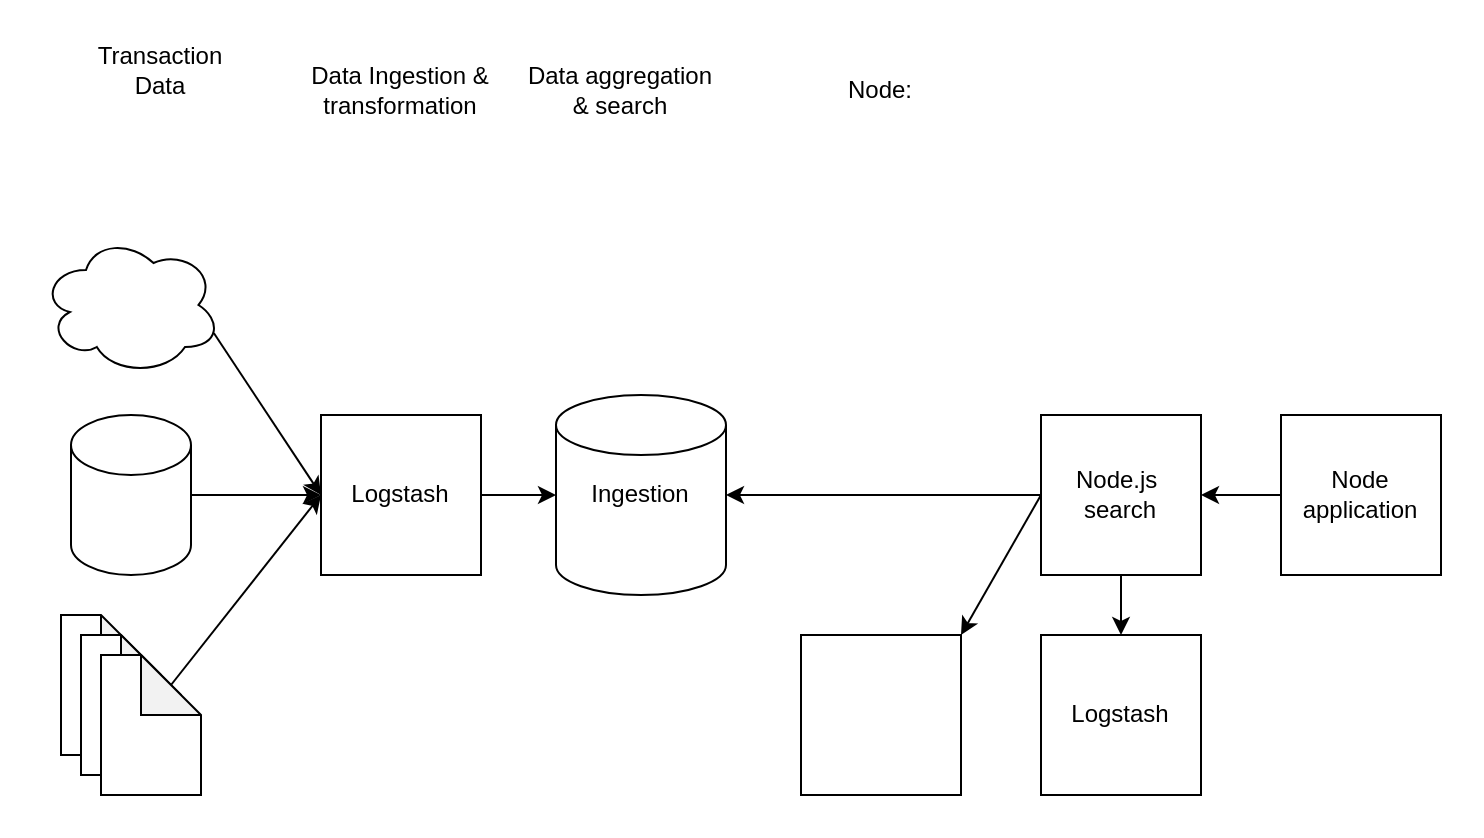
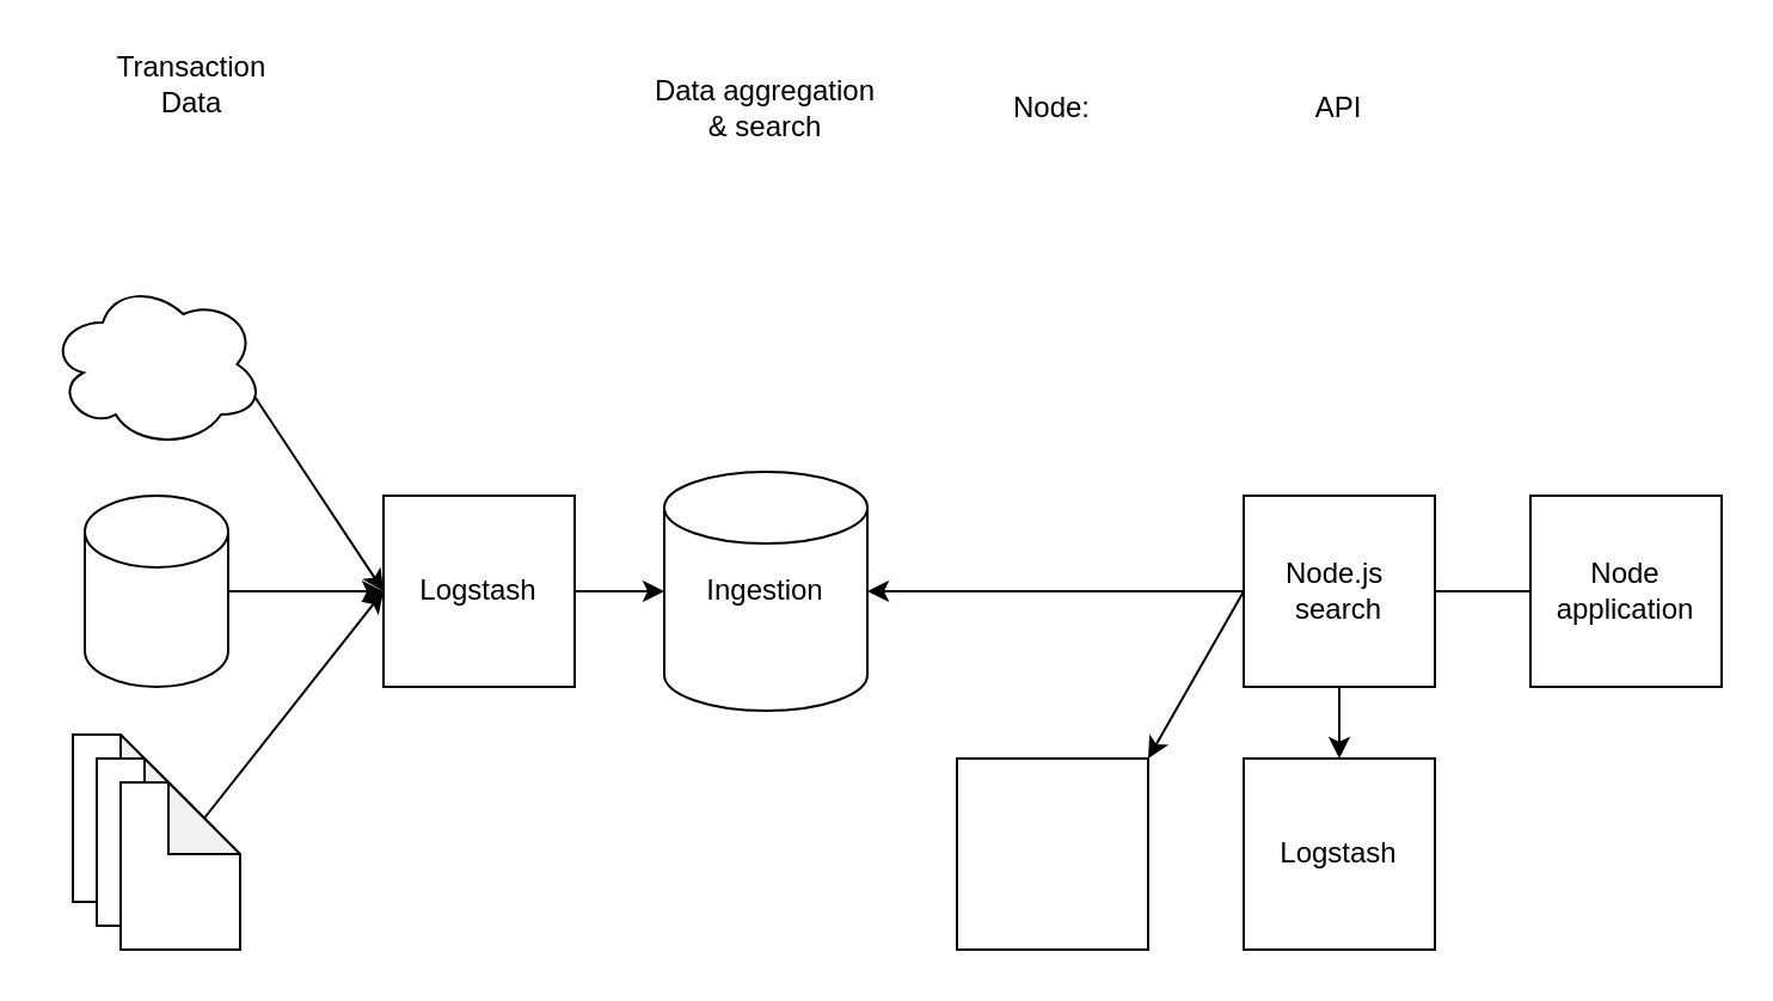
  <mxCell id="0" />
  <mxCell id="1" parent="0" />
  <mxCell id="2" value="" style="shape=cylinder3;whiteSpace=wrap;html=1;boundedLbl=1;backgroundOutline=1;size=15;" vertex="1" parent="1"><mxGeometry x="277.5" y="197" width="85" height="100" as="geometry" /></mxCell>
  <mxCell id="3" style="rounded=0;orthogonalLoop=1;jettySize=auto;html=1;exitX=0.96;exitY=0.7;exitDx=0;exitDy=0;exitPerimeter=0;entryX=0;entryY=0.5;entryDx=0;entryDy=0;" edge="1" parent="1" source="4" target="5"><mxGeometry relative="1" as="geometry" /></mxCell>
  <mxCell id="4" value="" style="ellipse;shape=cloud;whiteSpace=wrap;html=1;" vertex="1" parent="1"><mxGeometry x="20" y="117" width="90" height="70" as="geometry" /></mxCell>
  <mxCell id="5" value="" style="whiteSpace=wrap;html=1;aspect=fixed;" vertex="1" parent="1"><mxGeometry x="160" y="207" width="80" height="80" as="geometry" /></mxCell>
  <mxCell id="6" value="Logstash" style="text;html=1;strokeColor=none;fillColor=none;align=center;verticalAlign=middle;whiteSpace=wrap;rounded=0;" vertex="1" parent="1"><mxGeometry x="170" y="232" width="60" height="30" as="geometry" /></mxCell>
  <mxCell id="7" value="&lt;div&gt;Ingestion&lt;br&gt;&lt;/div&gt;" style="text;html=1;strokeColor=none;fillColor=none;align=center;verticalAlign=middle;whiteSpace=wrap;rounded=0;" vertex="1" parent="1"><mxGeometry x="290" y="232" width="60" height="30" as="geometry" /></mxCell>
  <mxCell id="8" value="&lt;div&gt;Transaction&lt;/div&gt;&lt;div&gt;Data&lt;br&gt;&lt;/div&gt;" style="text;whiteSpace=wrap;html=1;align=center;verticalAlign=middle;" vertex="1" parent="1"><mxGeometry x="30" y="20" width="100" height="30" as="geometry" /></mxCell>
- <mxCell id="9" value="Data Ingestion &amp;amp; transformation" style="text;whiteSpace=wrap;html=1;align=center;verticalAlign=middle;" vertex="1" parent="1"><mxGeometry x="150" y="30" width="100" height="30" as="geometry" /></mxCell>
  <mxCell id="10" value="" style="shape=cylinder3;whiteSpace=wrap;html=1;boundedLbl=1;backgroundOutline=1;size=15;" vertex="1" parent="1"><mxGeometry x="35" y="207" width="60" height="80" as="geometry" /></mxCell>
- <mxCell id="11" value="&lt;div&gt;Data aggregation &amp;amp; search&lt;br&gt;&lt;/div&gt;" style="text;whiteSpace=wrap;html=1;align=center;verticalAlign=middle;" vertex="1" parent="1"><mxGeometry x="260" y="30" width="100" height="30" as="geometry" /></mxCell>
+ <mxCell id="11" value="&lt;div&gt;Data aggregation &amp;amp; search&lt;br&gt;&lt;/div&gt;" style="text;whiteSpace=wrap;html=1;align=center;verticalAlign=middle;" vertex="1" parent="1"><mxGeometry x="270" y="30" width="100" height="30" as="geometry" /></mxCell>
+ <mxCell id="12" value="API" style="text;html=1;strokeColor=none;fillColor=none;align=center;verticalAlign=middle;whiteSpace=wrap;rounded=0;" vertex="1" parent="1"><mxGeometry x="510" y="30" width="100" height="30" as="geometry" /></mxCell>
  <mxCell id="13" value="" style="whiteSpace=wrap;html=1;aspect=fixed;" vertex="1" parent="1"><mxGeometry x="400" y="317" width="80" height="80" as="geometry" /></mxCell>
  <mxCell id="14" value="&lt;div&gt;Node.js&amp;nbsp;&lt;/div&gt;&lt;div&gt;search&lt;/div&gt;" style="whiteSpace=wrap;html=1;aspect=fixed;" vertex="1" parent="1"><mxGeometry x="520" y="207" width="80" height="80" as="geometry" /></mxCell>
  <mxCell id="15" value="&lt;div&gt;Node &lt;br&gt;&lt;/div&gt;&lt;div&gt;application&lt;br&gt;&lt;/div&gt;" style="whiteSpace=wrap;html=1;aspect=fixed;" vertex="1" parent="1"><mxGeometry x="640" y="207" width="80" height="80" as="geometry" /></mxCell>
  <mxCell id="16" value="" style="endArrow=classic;html=1;rounded=0;entryX=0;entryY=0.5;entryDx=0;entryDy=0;exitX=1;exitY=0.5;exitDx=0;exitDy=0;exitPerimeter=0;" edge="1" parent="1" source="10" target="5"><mxGeometry width="50" height="50" relative="1" as="geometry"><mxPoint x="100" y="247" as="sourcePoint" /><mxPoint x="145" y="212" as="targetPoint" /></mxGeometry></mxCell>
  <mxCell id="17" value="" style="shape=note;whiteSpace=wrap;html=1;backgroundOutline=1;darkOpacity=0.05;" vertex="1" parent="1"><mxGeometry x="30" y="307" width="50" height="70" as="geometry" /></mxCell>
  <mxCell id="18" value="" style="shape=note;whiteSpace=wrap;html=1;backgroundOutline=1;darkOpacity=0.05;" vertex="1" parent="1"><mxGeometry x="40" y="317" width="50" height="70" as="geometry" /></mxCell>
  <mxCell id="19" style="rounded=0;orthogonalLoop=1;jettySize=auto;html=1;exitX=0;exitY=0;exitDx=35;exitDy=15;exitPerimeter=0;entryX=0;entryY=0.5;entryDx=0;entryDy=0;" edge="1" parent="1" source="20" target="5"><mxGeometry relative="1" as="geometry" /></mxCell>
  <mxCell id="20" value="" style="shape=note;whiteSpace=wrap;html=1;backgroundOutline=1;darkOpacity=0.05;" vertex="1" parent="1"><mxGeometry x="50" y="327" width="50" height="70" as="geometry" /></mxCell>
  <mxCell id="21" value="" style="endArrow=classic;html=1;rounded=0;entryX=0;entryY=0.5;entryDx=0;entryDy=0;entryPerimeter=0;" edge="1" parent="1" target="2"><mxGeometry width="50" height="50" relative="1" as="geometry"><mxPoint x="240" y="247" as="sourcePoint" /><mxPoint x="290" y="197" as="targetPoint" /></mxGeometry></mxCell>
  <mxCell id="22" value="" style="endArrow=classic;html=1;rounded=0;entryX=1;entryY=0.5;entryDx=0;entryDy=0;entryPerimeter=0;exitX=0;exitY=0.5;exitDx=0;exitDy=0;" edge="1" parent="1" source="14" target="2"><mxGeometry width="50" height="50" relative="1" as="geometry"><mxPoint x="450" y="246.5" as="sourcePoint" /><mxPoint x="380" y="222" as="targetPoint" /></mxGeometry></mxCell>
  <mxCell id="23" value="" style="endArrow=classic;html=1;rounded=0;entryX=1;entryY=0;entryDx=0;entryDy=0;exitX=0;exitY=0.5;exitDx=0;exitDy=0;" edge="1" parent="1" source="14" target="13"><mxGeometry width="50" height="50" relative="1" as="geometry"><mxPoint x="300" y="247" as="sourcePoint" /><mxPoint x="350" y="197" as="targetPoint" /></mxGeometry></mxCell>
- <mxCell id="24" value="" style="endArrow=classic;html=1;rounded=0;exitX=0;exitY=0.5;exitDx=0;exitDy=0;entryX=1;entryY=0.5;entryDx=0;entryDy=0;" edge="1" parent="1" source="15" target="14"><mxGeometry width="50" height="50" relative="1" as="geometry"><mxPoint x="380" y="247" as="sourcePoint" /><mxPoint x="430" y="197" as="targetPoint" /></mxGeometry></mxCell>
+ <mxCell id="24" value="" style="endArrow=none;html=1;rounded=0;exitX=0;exitY=0.5;exitDx=0;exitDy=0;entryX=1;entryY=0.5;entryDx=0;entryDy=0;" edge="1" parent="1" source="15" target="14"><mxGeometry width="50" height="50" relative="1" as="geometry"><mxPoint x="380" y="247" as="sourcePoint" /><mxPoint x="430" y="197" as="targetPoint" /></mxGeometry></mxCell>
  <mxCell id="25" value="Node:" style="text;whiteSpace=wrap;html=1;align=center;verticalAlign=middle;" vertex="1" parent="1"><mxGeometry x="390" y="30" width="100" height="30" as="geometry" /></mxCell>
  <mxCell id="26" value="" style="whiteSpace=wrap;html=1;aspect=fixed;" vertex="1" parent="1"><mxGeometry x="520" y="317" width="80" height="80" as="geometry" /></mxCell>
  <mxCell id="27" value="Logstash" style="text;html=1;strokeColor=none;fillColor=none;align=center;verticalAlign=middle;whiteSpace=wrap;rounded=0;" vertex="1" parent="1"><mxGeometry x="530" y="342" width="60" height="30" as="geometry" /></mxCell>
  <mxCell id="28" value="" style="endArrow=classic;html=1;rounded=0;entryX=0.5;entryY=0;entryDx=0;entryDy=0;exitX=0.5;exitY=1;exitDx=0;exitDy=0;" edge="1" parent="1" source="14" target="26"><mxGeometry width="50" height="50" relative="1" as="geometry"><mxPoint x="565" y="290" as="sourcePoint" /><mxPoint x="585" y="260" as="targetPoint" /></mxGeometry></mxCell>
